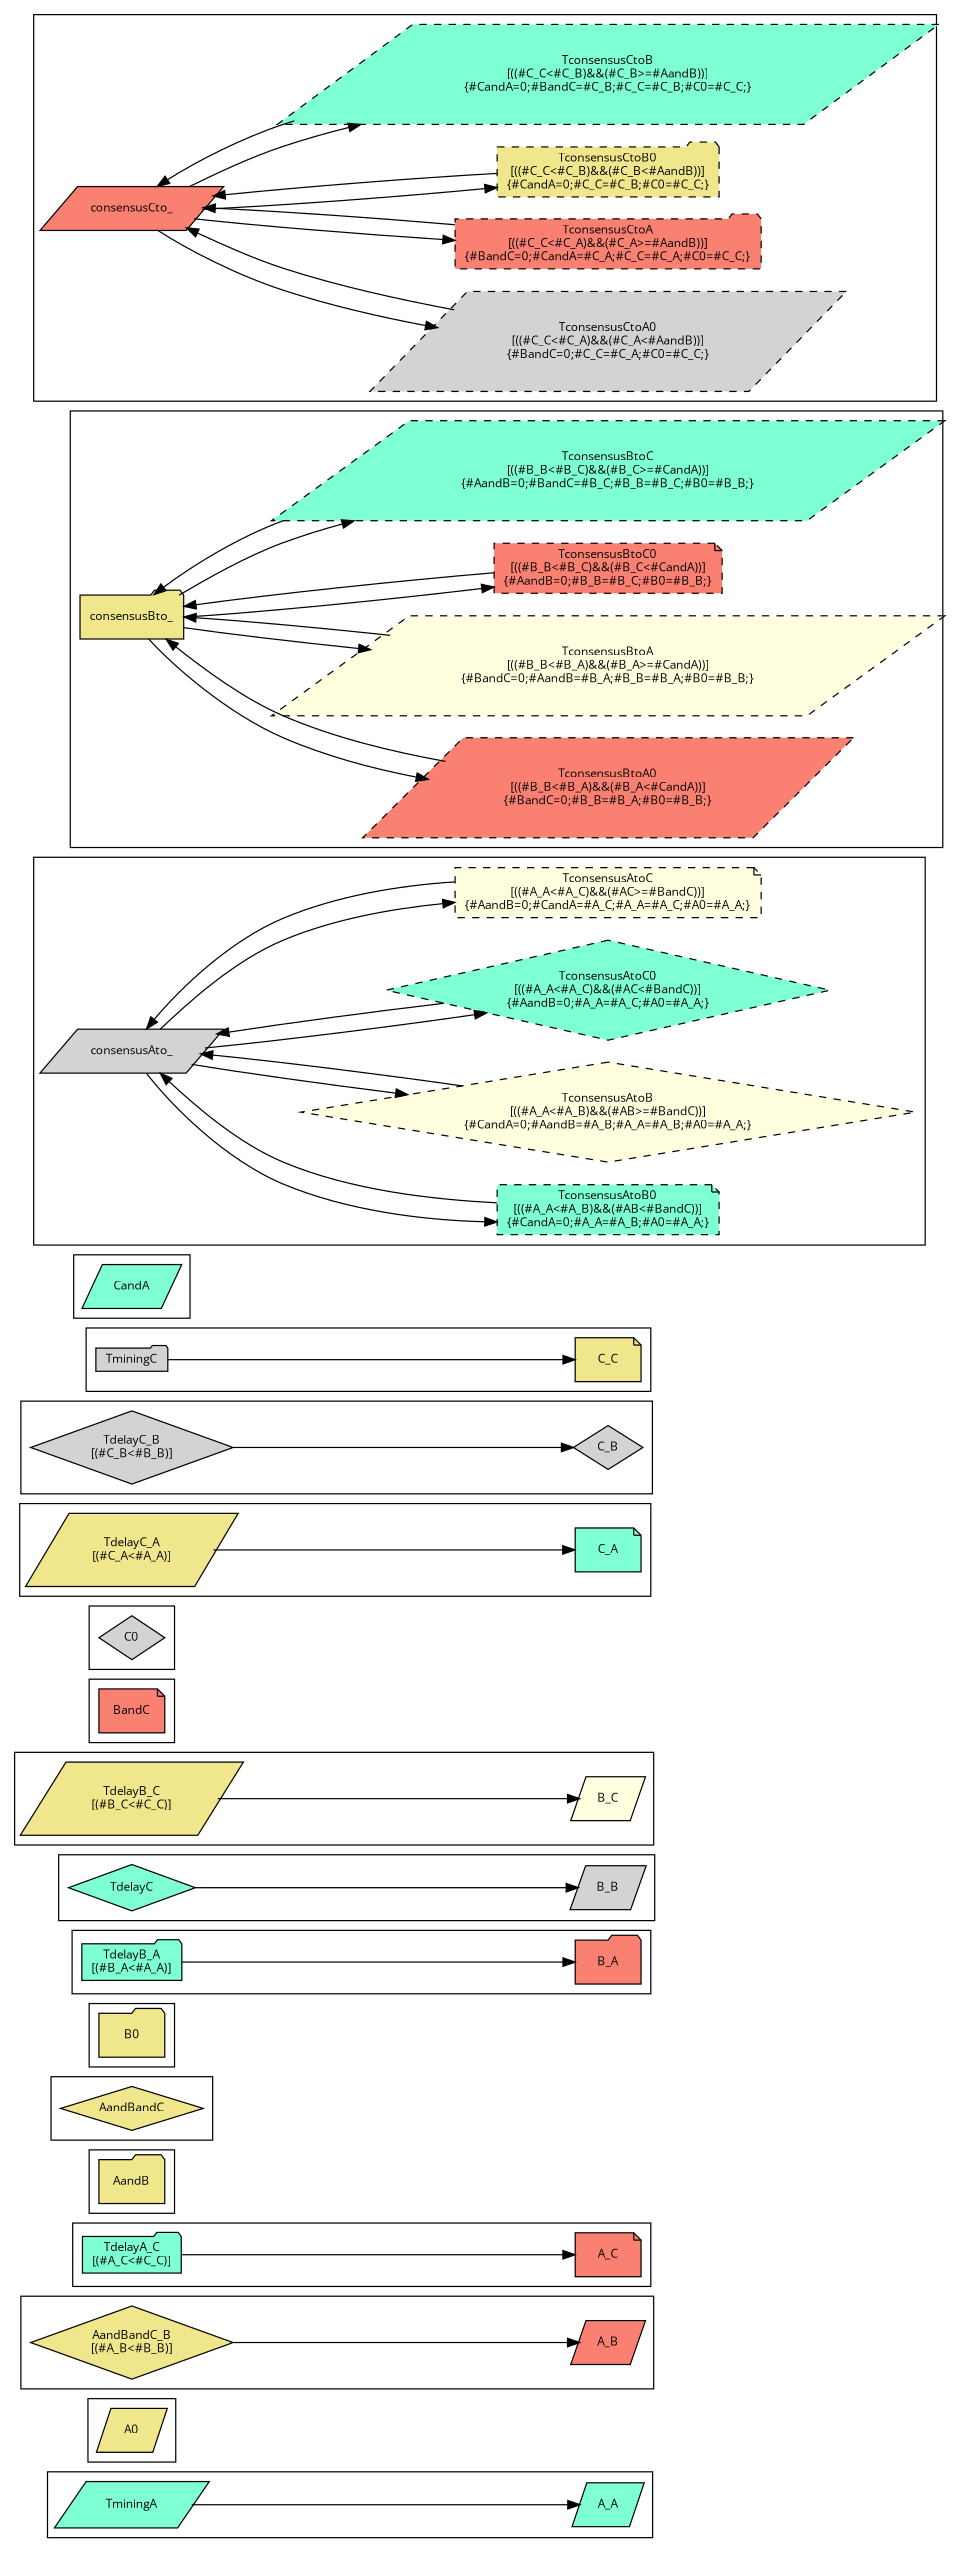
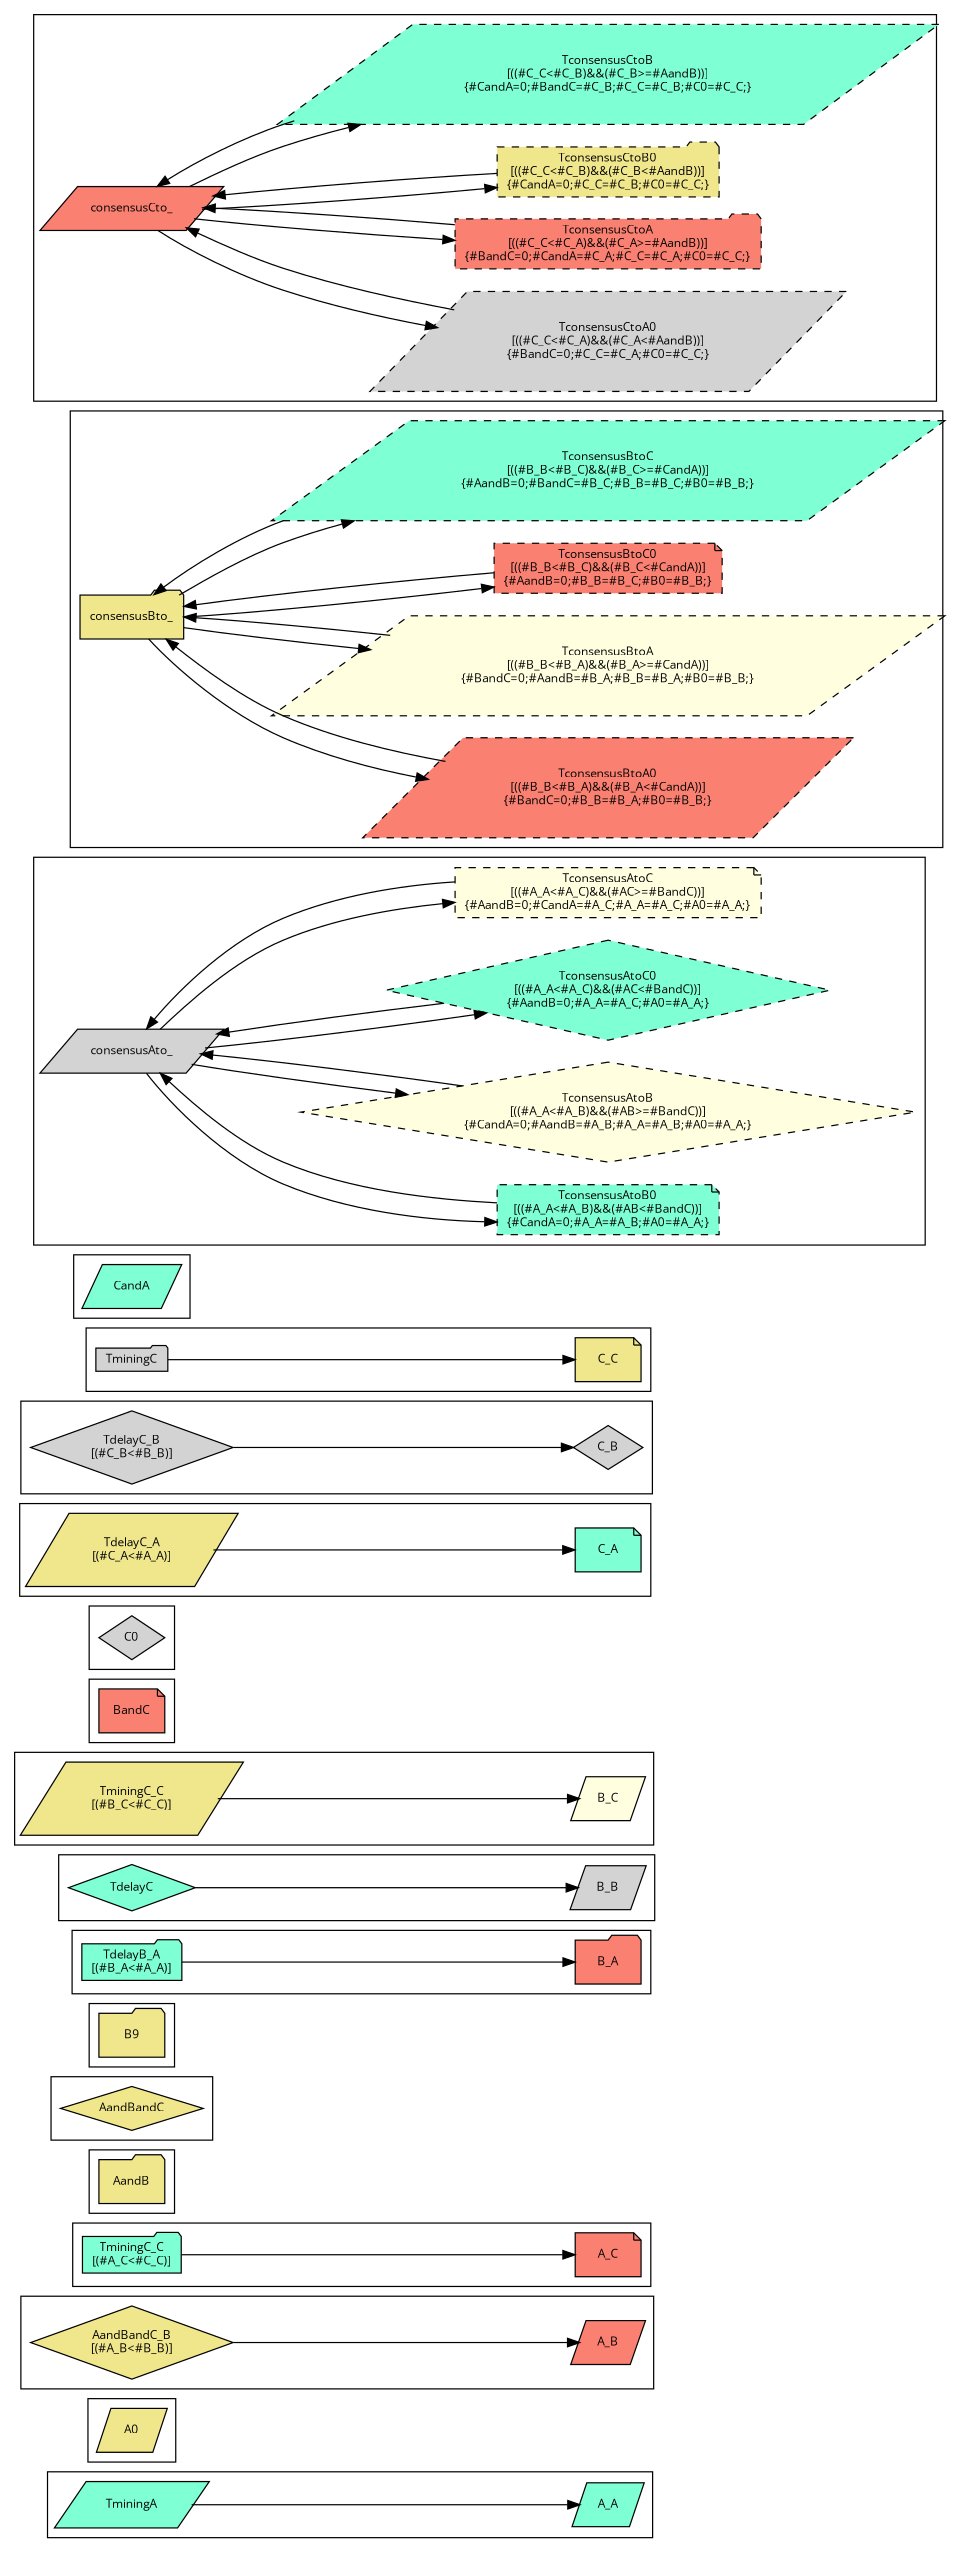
  digraph {
    fontname="Open Sans"
    rankdir=LR
    splines=true
    node [fillcolor=aquamarine fontname="Open Sans" fontsize=10 shape=parallelogram style=filled]
    edge [fontname="Open Sans"]
    n1 [label=A_A]
    n2 [height=0.2 label=TminingA width=0.8]
    n3 [fillcolor=khaki label=A0]
    n4 [fillcolor=salmon label=A_B]
    n5 [fillcolor=khaki height=0.2 label="AandBandC_B\n[(#A_B<#B_B)]" shape=diamond width=0.8]
    n6 [fillcolor=salmon label=A_C shape=note]
-   n7 [height=0.2 label="TdelayA_C\n[(#A_C<#C_C)]" shape=folder width=0.8]
+   n7 [height=0.2 label="TminingC_C\n[(#A_C<#C_C)]" shape=folder width=0.8]
    n8 [fillcolor=khaki label=AandB shape=folder]
    n9 [fillcolor=khaki label=AandBandC shape=diamond]
-   n10 [fillcolor=khaki label=B0 shape=folder]
+   n10 [fillcolor=khaki label=B9 shape=folder]
    n11 [fillcolor=salmon label=B_A shape=folder]
    n12 [height=0.2 label="TdelayB_A\n[(#B_A<#A_A)]" shape=folder width=0.8]
    n13 [fillcolor=lightgrey label=B_B]
    n14 [height=0.2 label=TdelayC shape=diamond width=0.8]
    n15 [fillcolor=lightyellow label=B_C]
-   n16 [fillcolor=khaki height=0.2 label="TdelayB_C\n[(#B_C<#C_C)]" width=0.8]
+   n16 [fillcolor=khaki height=0.2 label="TminingC_C\n[(#B_C<#C_C)]" width=0.8]
    n17 [fillcolor=salmon label=BandC shape=note]
    n18 [fillcolor=lightgrey label=C0 shape=diamond]
    n19 [label=C_A shape=note]
    n20 [fillcolor=khaki height=0.2 label="TdelayC_A\n[(#C_A<#A_A)]" width=0.8]
    n21 [fillcolor=lightgrey label=C_B shape=diamond]
    n22 [fillcolor=lightgrey height=0.2 label="TdelayC_B\n[(#C_B<#B_B)]" shape=diamond width=0.8]
    n23 [fillcolor=khaki label=C_C shape=note]
    n24 [fillcolor=lightgrey height=0.2 label=TminingC shape=folder width=0.8]
    n25 [label=CandA]
    n26 [fillcolor=lightgrey label=consensusAto_]
    n27 [height=0.02 label="TconsensusAtoB0\n[((#A_A<#A_B)&&(#AB<#BandC))]\n{#CandA=0;#A_A=#A_B;#A0=#A_A;}" shape=note style="filled,dashed" width=0.8]
    n28 [fillcolor=lightyellow height=0.02 label="TconsensusAtoB\n[((#A_A<#A_B)&&(#AB>=#BandC))]\n{#CandA=0;#AandB=#A_B;#A_A=#A_B;#A0=#A_A;}" shape=diamond style="filled,dashed" width=0.8]
    n29 [height=0.02 label="TconsensusAtoC0\n[((#A_A<#A_C)&&(#AC<#BandC))]\n{#AandB=0;#A_A=#A_C;#A0=#A_A;}" shape=diamond style="filled,dashed" width=0.8]
    n30 [fillcolor=lightyellow height=0.02 label="TconsensusAtoC\n[((#A_A<#A_C)&&(#AC>=#BandC))]\n{#AandB=0;#CandA=#A_C;#A_A=#A_C;#A0=#A_A;}" shape=note style="filled,dashed" width=0.8]
    n31 [fillcolor=khaki label=consensusBto_ shape=folder]
    n32 [fillcolor=salmon height=0.02 label="TconsensusBtoA0\n[((#B_B<#B_A)&&(#B_A<#CandA))]\n{#BandC=0;#B_B=#B_A;#B0=#B_B;}" style="filled,dashed" width=0.8]
    n33 [fillcolor=lightyellow height=0.02 label="TconsensusBtoA\n[((#B_B<#B_A)&&(#B_A>=#CandA))]\n{#BandC=0;#AandB=#B_A;#B_B=#B_A;#B0=#B_B;}" style="filled,dashed" width=0.8]
    n34 [fillcolor=salmon height=0.02 label="TconsensusBtoC0\n[((#B_B<#B_C)&&(#B_C<#CandA))]\n{#AandB=0;#B_B=#B_C;#B0=#B_B;}" shape=note style="filled,dashed" width=0.8]
    n35 [height=0.02 label="TconsensusBtoC\n[((#B_B<#B_C)&&(#B_C>=#CandA))]\n{#AandB=0;#BandC=#B_C;#B_B=#B_C;#B0=#B_B;}" style="filled,dashed" width=0.8]
    n36 [fillcolor=salmon label=consensusCto_]
    n37 [fillcolor=lightgrey height=0.02 label="TconsensusCtoA0\n[((#C_C<#C_A)&&(#C_A<#AandB))]\n{#BandC=0;#C_C=#C_A;#C0=#C_C;}" style="filled,dashed" width=0.8]
    n38 [fillcolor=salmon height=0.02 label="TconsensusCtoA\n[((#C_C<#C_A)&&(#C_A>=#AandB))]\n{#BandC=0;#CandA=#C_A;#C_C=#C_A;#C0=#C_C;}" shape=folder style="filled,dashed" width=0.8]
    n39 [fillcolor=khaki height=0.02 label="TconsensusCtoB0\n[((#C_C<#C_B)&&(#C_B<#AandB))]\n{#CandA=0;#C_C=#C_B;#C0=#C_C;}" shape=folder style="filled,dashed" width=0.8]
    n40 [height=0.02 label="TconsensusCtoB\n[((#C_C<#C_B)&&(#C_B>=#AandB))]\n{#CandA=0;#BandC=#C_B;#C_C=#C_B;#C0=#C_C;}" style="filled,dashed" width=0.8]
    subgraph cluster_1 {
      n1
      n2
    }
    subgraph cluster_2 {
      n3
    }
    subgraph cluster_3 {
      n4
      n5
    }
    subgraph cluster_4 {
      n6
      n7
    }
    subgraph cluster_5 {
      n8
    }
    subgraph cluster_6 {
      n9
    }
    subgraph cluster_7 {
      n10
    }
    subgraph cluster_8 {
      n11
      n12
    }
    subgraph cluster_9 {
      n13
      n14
    }
    subgraph cluster_10 {
      n15
      n16
    }
    subgraph cluster_11 {
      n17
    }
    subgraph cluster_12 {
      n18
    }
    subgraph cluster_13 {
      n19
      n20
    }
    subgraph cluster_14 {
      n21
      n22
    }
    subgraph cluster_15 {
      n23
      n24
    }
    subgraph cluster_16 {
      n25
    }
    subgraph cluster_17 {
      n26
      n27
      n28
      n29
      n30
    }
    subgraph cluster_18 {
      n31
      n32
      n33
      n34
      n35
    }
    subgraph cluster_19 {
      n36
      n37
      n38
      n39
      n40
    }
    n2 -> n1
    n5 -> n4
    n7 -> n6
    n12 -> n11
    n14 -> n13
    n16 -> n15
    n20 -> n19
    n22 -> n21
    n24 -> n23
    n26 -> n27
    n26 -> n28
    n26 -> n29
    n26 -> n30
    n27 -> n26
    n28 -> n26
    n29 -> n26
    n30 -> n26
    n31 -> n32
    n31 -> n33
    n31 -> n34
    n31 -> n35
    n32 -> n31
    n33 -> n31
    n34 -> n31
    n35 -> n31
    n36 -> n37
    n36 -> n38
    n36 -> n39
    n36 -> n40
    n37 -> n36
    n38 -> n36
    n39 -> n36
    n40 -> n36
  }
